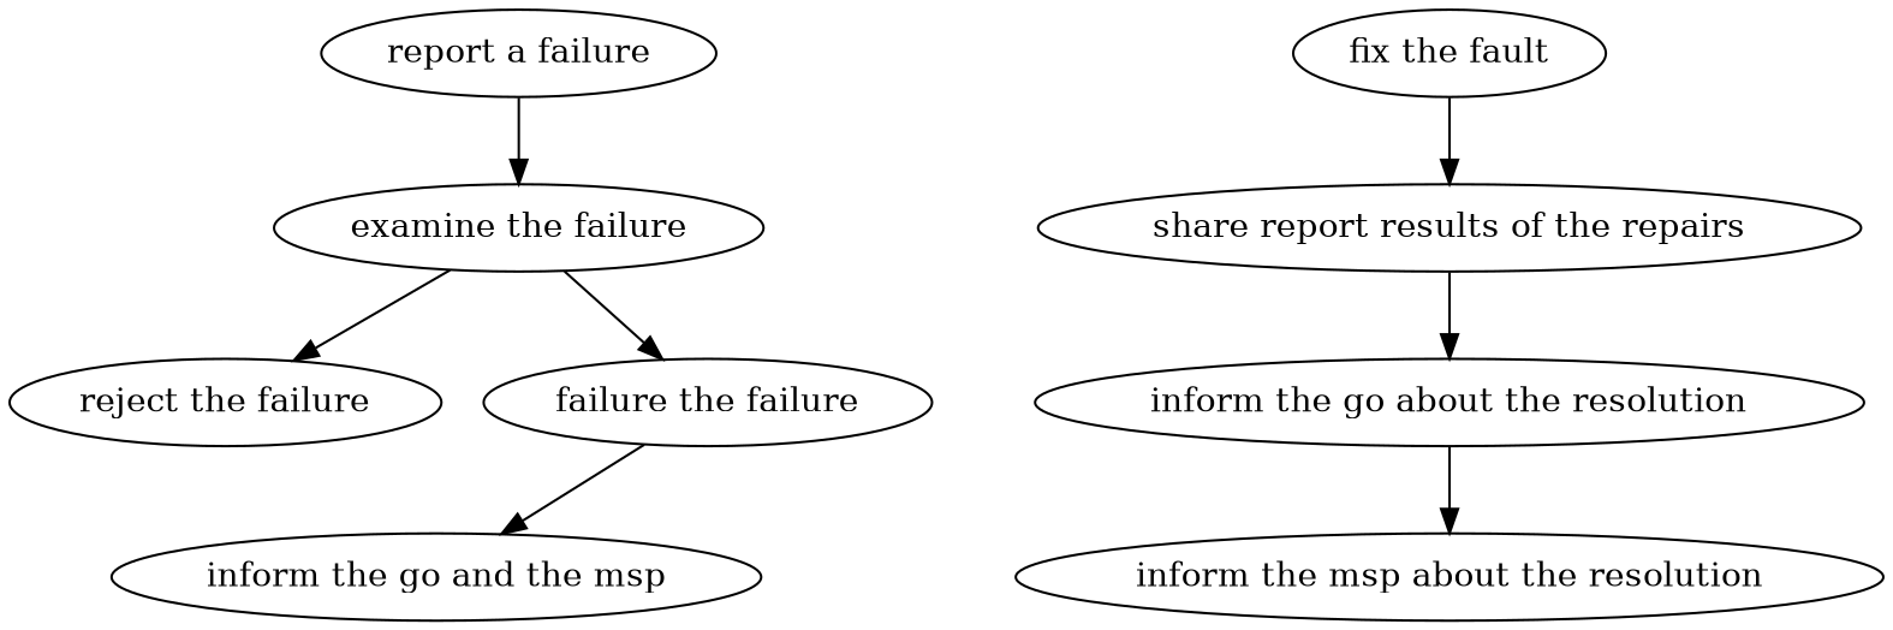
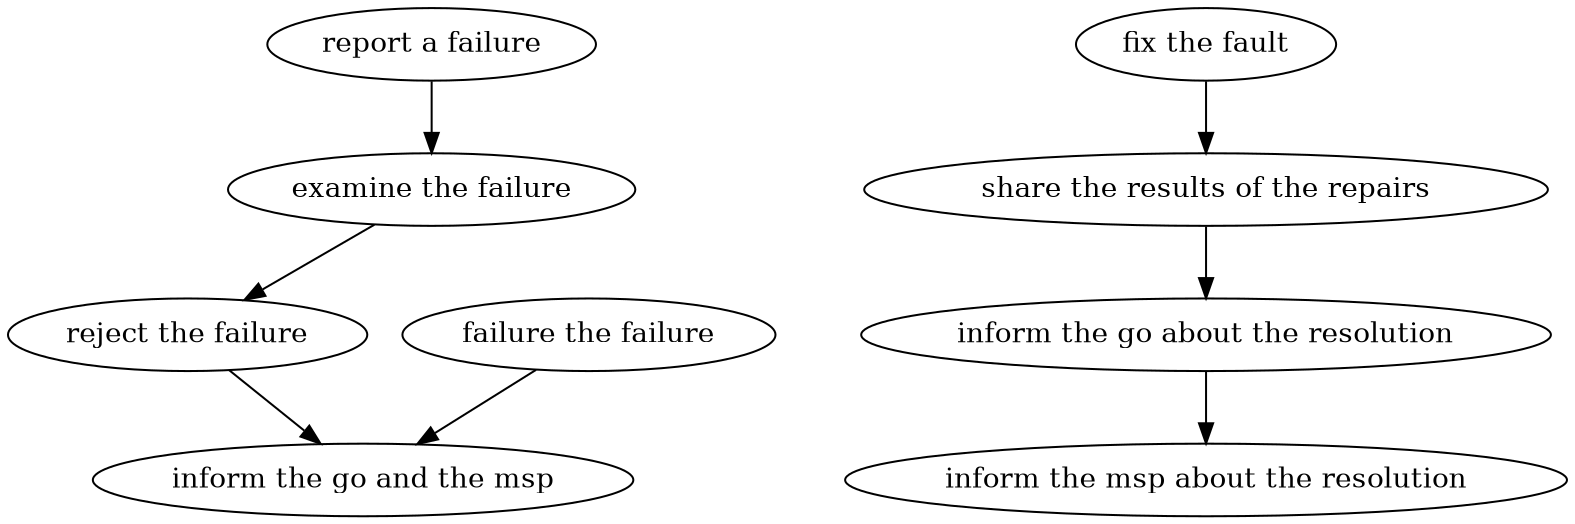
  strict digraph {
    edge [attrs="{'type': 'flow', 'label': 'flow'}"]
    "report a failure" [attrs="{'type': 'Activity', 'label': 'report a failure'}"]
    "examine the failure" [attrs="{'type': 'Activity', 'label': 'examine the failure'}"]
    "reject the failure" [attrs="{'type': 'Activity', 'label': 'reject the failure'}"]
    n4 [attrs="{'type': 'Activity', 'label': 'confirm the failure'}" label="failure the failure"]
    "inform the go and the msp" [attrs="{'type': 'Activity', 'label': 'inform the go and the msp'}"]
    "fix the fault" [attrs="{'type': 'Activity', 'label': 'fix the fault'}"]
-   "share the results of the repairs" [attrs="{'type': 'Activity', 'label': 'share the results of the repairs'}" label="share report results of the repairs"]
+   "share the results of the repairs" [attrs="{'type': 'Activity', 'label': 'share the results of the repairs'}"]
    "inform the go about the resolution" [attrs="{'type': 'Activity', 'label': 'inform the go about the resolution'}"]
    "inform the msp about the resolution" [attrs="{'type': 'Activity', 'label': 'inform the msp about the resolution'}"]
    "report a failure" -> "examine the failure"
    "examine the failure" -> "reject the failure"
-   "examine the failure" -> n4
+   "reject the failure" -> "inform the go and the msp"
    n4 -> "inform the go and the msp"
    "fix the fault" -> "share the results of the repairs"
    "share the results of the repairs" -> "inform the go about the resolution"
    "inform the go about the resolution" -> "inform the msp about the resolution"
  }
